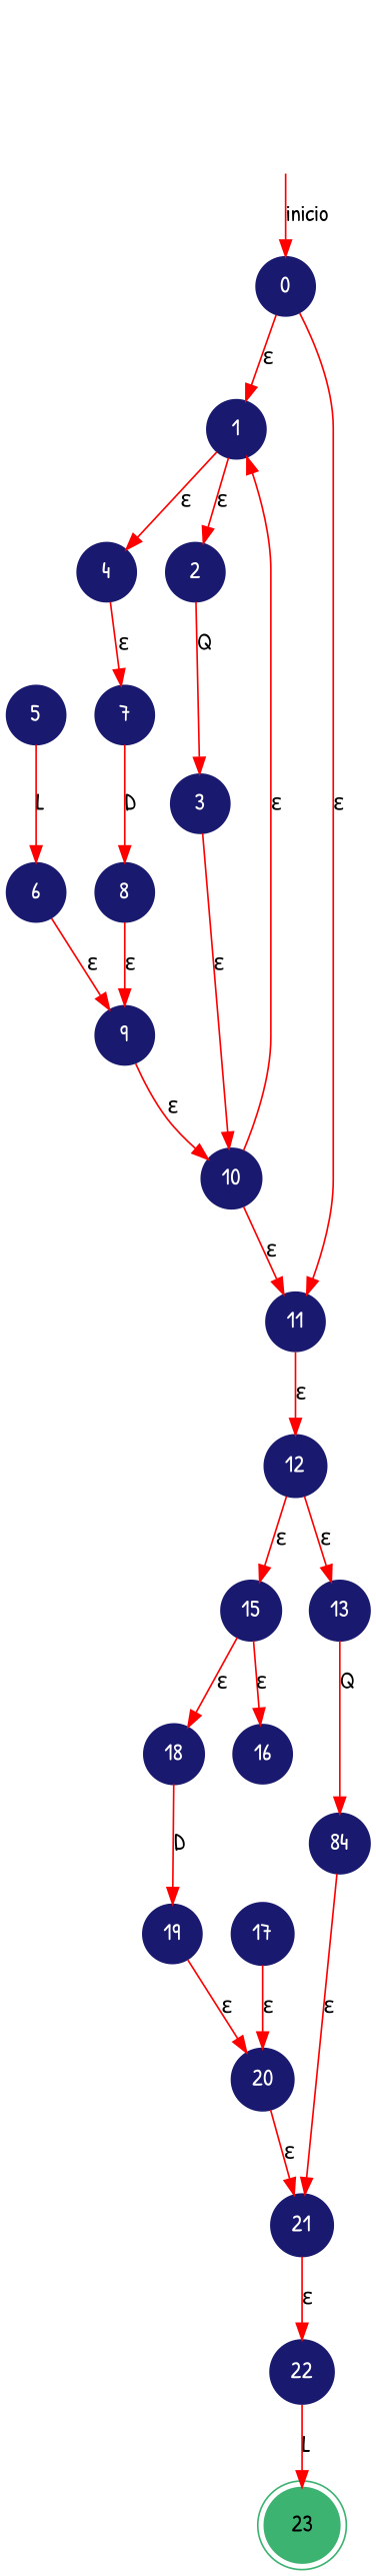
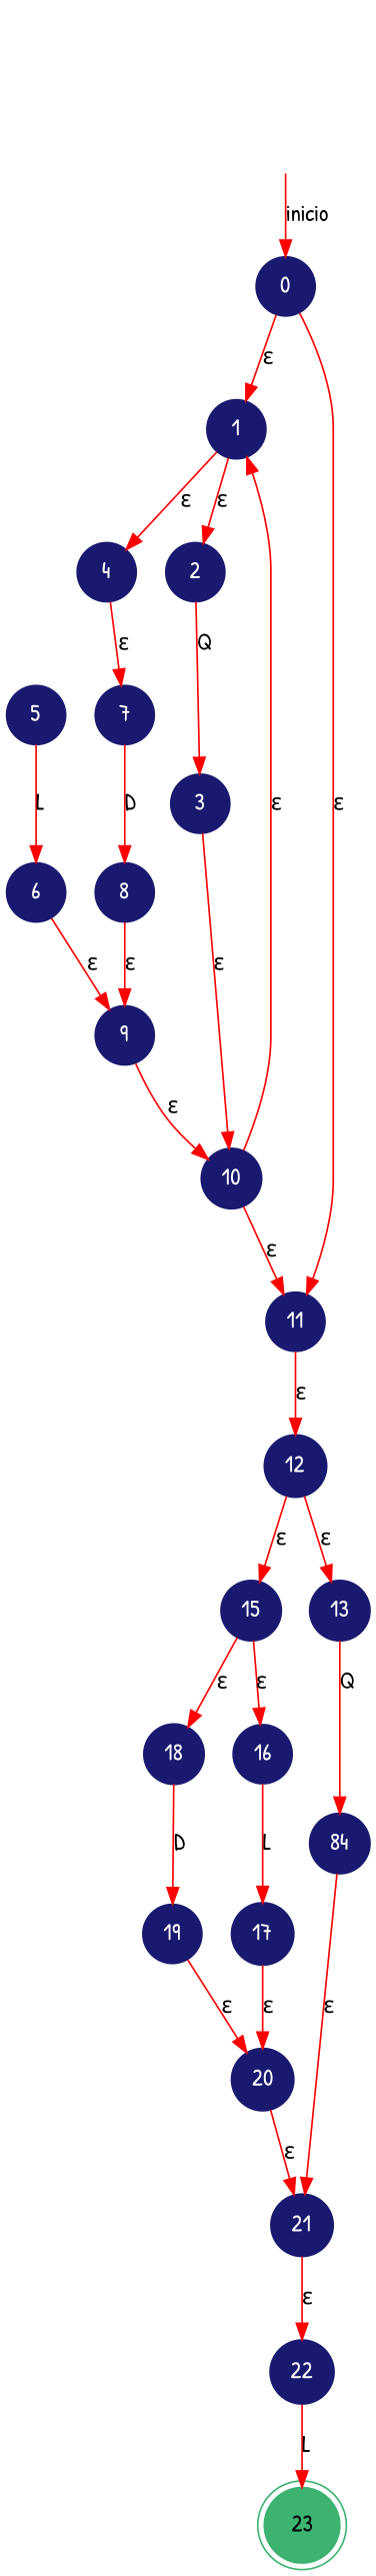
  digraph {
    fontname="Patrick Hand"
    rankdir=TB
    node [color=midnightblue fontname="Patrick Hand" shape=circle style=filled fontcolor=white]
    edge [color=red fontname="Patrick Hand"]
    23 [color=mediumseagreen shape=doublecircle fontcolor=""]
    secret_node [style=invis]
    0
    1
    11
    4
    2
    12
    7
    3
    15
    13
    8
    5
    6
    10
    9
    18
    16
    n20 [label=84]
    19
    17
    21
    22
    20
    secret_node -> 0 [label=inicio]
    0 -> 1 [label="ε"]
    0 -> 11 [label="ε"]
    1 -> 4 [label="ε"]
    1 -> 2 [label="ε"]
    11 -> 12 [label="ε"]
    4 -> 7 [label="ε"]
    2 -> 3 [label=Q]
    12 -> 15 [label="ε"]
    12 -> 13 [label="ε"]
    7 -> 8 [label=D]
    3 -> 10 [label="ε"]
    15 -> 18 [label="ε"]
    15 -> 16 [label="ε"]
    13 -> n20 [label=Q]
    8 -> 9 [label="ε"]
    5 -> 6 [label=L]
    6 -> 9 [label="ε"]
    10 -> 1 [label="ε"]
    10 -> 11 [label="ε"]
    9 -> 10 [label="ε"]
    18 -> 19 [label=D]
+   16 -> 17 [label=L]
    n20 -> 21 [label="ε"]
    19 -> 20 [label="ε"]
    17 -> 20 [label="ε"]
    21 -> 22 [label="ε"]
    22 -> 23 [label=L]
    20 -> 21 [label="ε"]
  }
